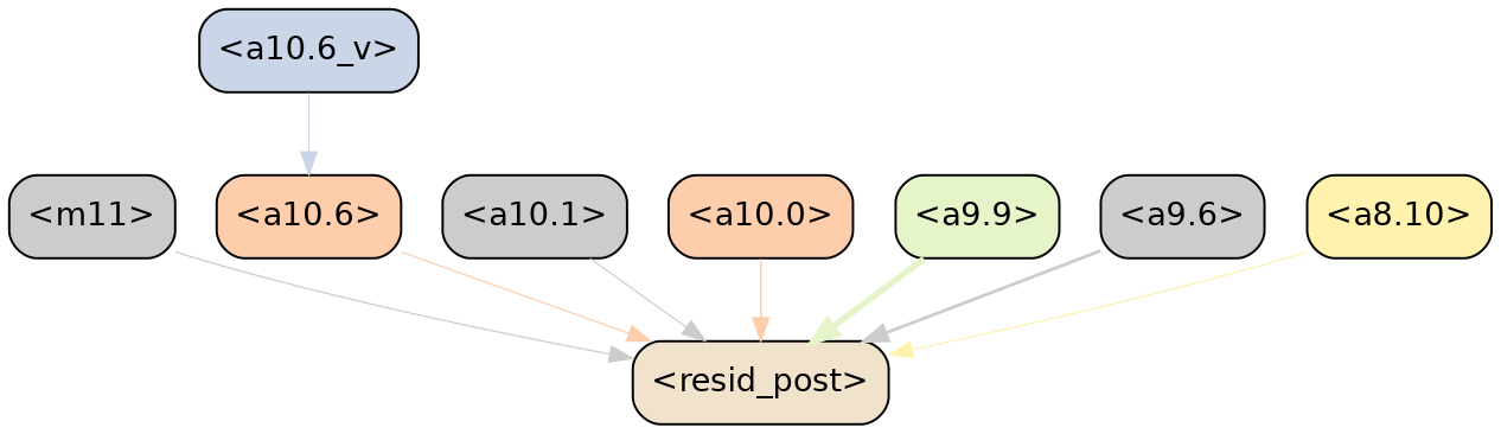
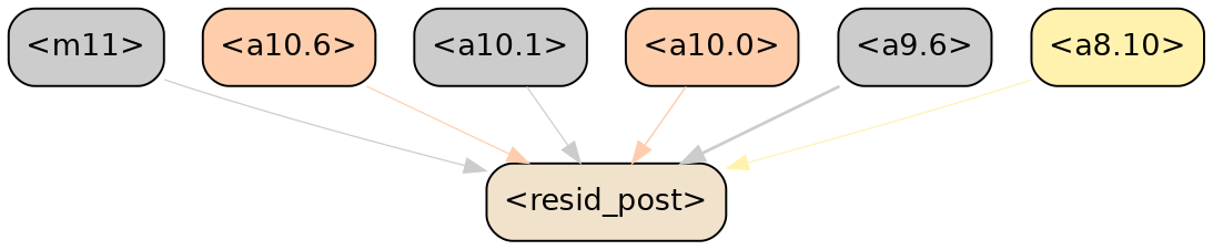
  strict digraph {
    splines=true
    node [color=black fillcolor="#cccccc" fontname=Helvetica shape=box style="filled, rounded"]
    edge [color="#cccccc" penwidth=0.6]
    "<resid_post>" [fillcolor="#f1e2cc"]
    "<m11>"
    "<a10.6>" [fillcolor="#fdcdac"]
    "<a10.1>"
    "<a10.0>" [fillcolor="#fdcdac"]
-   "<a9.9>" [fillcolor="#e6f5c9"]
    "<a9.6>"
    "<a8.10>" [fillcolor="#fff2ae"]
-   "<a10.6_v>" [fillcolor="#cbd5e8"]
    "<m11>" -> "<resid_post>" [penwidth=0.6392734050750732]
    "<a10.6>" -> "<resid_post>" [color="#fdcdac"]
    "<a10.1>" -> "<resid_post>"
    "<a10.0>" -> "<resid_post>" [color="#fdcdac" penwidth=0.7430362701416016]
-   "<a9.9>" -> "<resid_post>" [color="#e6f5c9" penwidth=2.7972054481506348]
    "<a9.6>" -> "<resid_post>" [penwidth=1.394308090209961]
    "<a8.10>" -> "<resid_post>" [color="#fff2ae"]
-   "<a10.6_v>" -> "<a10.6>" [color="#cbd5e8"]
  }
